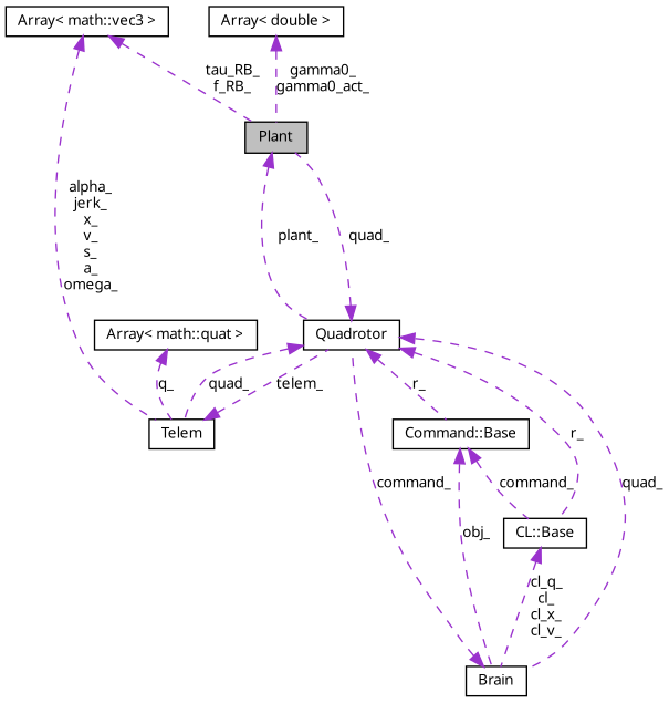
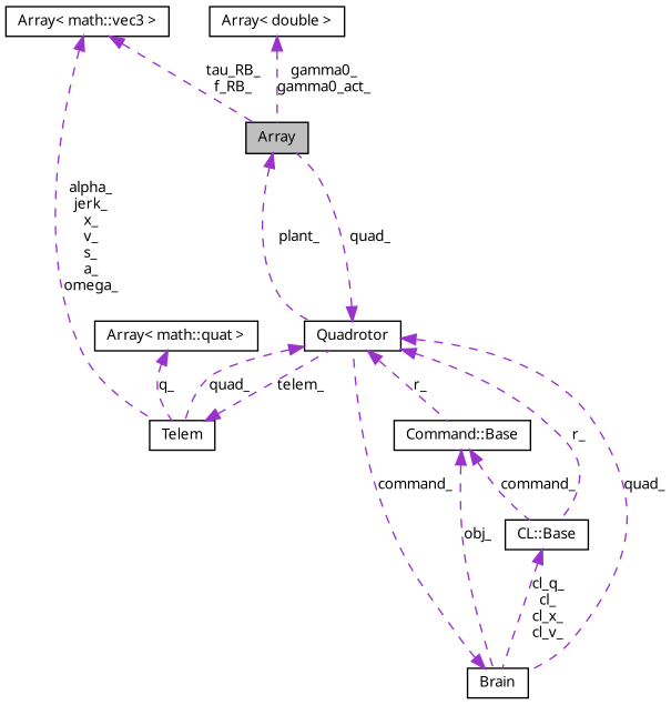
  digraph {
    fontname="Noto Sans"
    node [color=black fillcolor=white fontname="Noto Sans" fontsize=10 shape=record style=filled]
    edge [color=darkorchid3 dir=back fontname="Noto Sans" fontsize=10 labelfontname=Helvetica labelfontsize=10 style=dashed]
-   n1 [fillcolor=grey75 fontcolor=black height=0.2 label=Plant width=0.4]
+   n1 [fillcolor=grey75 fontcolor=black height=0.2 label=Array width=0.4]
    n2 [height=0.2 label=Quadrotor width=0.4]
    n3 [height=0.2 label=Telem width=0.4]
    n4 [height=0.2 label=Brain width=0.4]
    n5 [height=0.2 label="CL::Base" width=0.4]
    n6 [height=0.2 label="Command::Base" width=0.4]
    n7 [height=0.2 label="Array\< math::vec3 \>" width=0.4]
    n8 [height=0.2 label="Array\< double \>" width=0.4]
    n9 [height=0.2 label="Array\< math::quat \>" width=0.4]
    n1 -> n2 [label=plant_]
    n2 -> n1 [label=quad_]
    n2 -> n3 [label=quad_]
    n2 -> n4 [label=quad_]
    n2 -> n5 [label=r_]
    n2 -> n6 [label=r_]
    n3 -> n2 [label=telem_]
    n4 -> n2 [label=command_]
    n5 -> n4 [label="cl_q_\ncl_\ncl_x_\ncl_v_"]
    n6 -> n4 [label=obj_]
    n6 -> n5 [label=command_]
    n7 -> n1 [label="tau_RB_\nf_RB_"]
    n7 -> n3 [label="alpha_\njerk_\nx_\nv_\ns_\na_\nomega_"]
    n8 -> n1 [label="gamma0_\ngamma0_act_"]
    n9 -> n3 [label=q_]
  }
